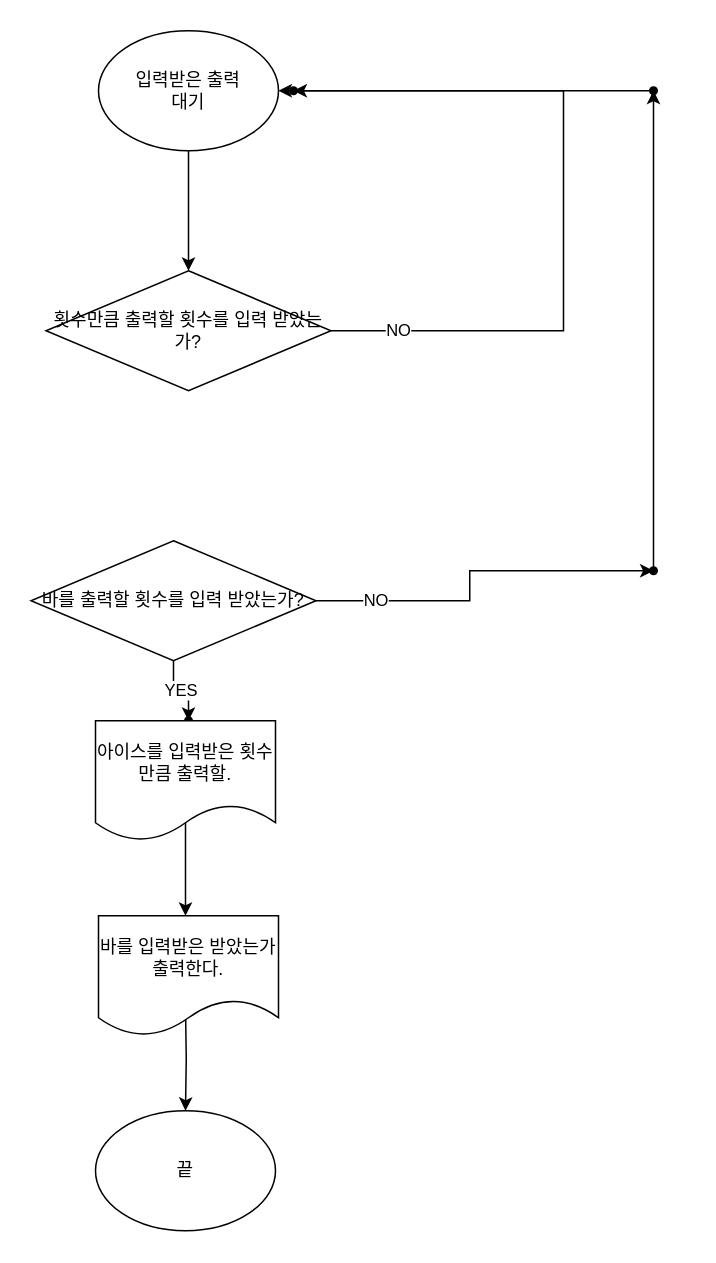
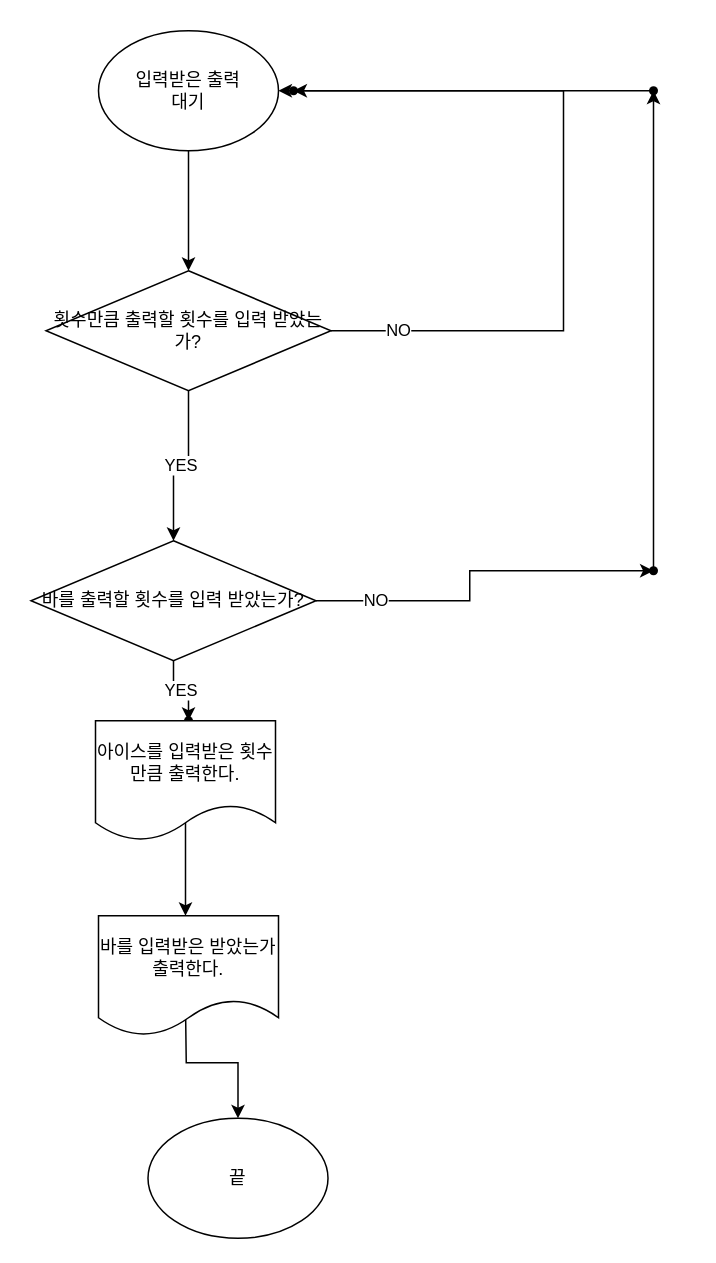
  <mxCell id="0" />
  <mxCell id="1" parent="0" />
  <mxCell id="2" value="" style="edgeStyle=orthogonalEdgeStyle;rounded=0;orthogonalLoop=1;jettySize=auto;html=1;" parent="1" edge="1"><mxGeometry relative="1" as="geometry"><mxPoint x="123" y="530" as="sourcePoint" /><mxPoint x="123" y="610" as="targetPoint" /></mxGeometry></mxCell>
  <mxCell id="3" value="" style="edgeStyle=orthogonalEdgeStyle;rounded=0;orthogonalLoop=1;jettySize=auto;html=1;" parent="1" target="18" edge="1"><mxGeometry relative="1" as="geometry"><mxPoint x="123" y="670" as="sourcePoint" /></mxGeometry></mxCell>
  <mxCell id="4" style="edgeStyle=orthogonalEdgeStyle;rounded=0;orthogonalLoop=1;jettySize=auto;html=1;entryX=0.5;entryY=0;entryDx=0;entryDy=0;" parent="1" source="5" target="8" edge="1"><mxGeometry relative="1" as="geometry"><mxPoint x="135" y="390" as="targetPoint" /></mxGeometry></mxCell>
  <mxCell id="5" value="입력받은 출력&lt;br&gt;대기" style="ellipse;whiteSpace=wrap;html=1;" parent="1" vertex="1"><mxGeometry x="65" y="20" width="120" height="80" as="geometry" /></mxCell>
  <mxCell id="6" value="NO" style="edgeStyle=orthogonalEdgeStyle;rounded=0;orthogonalLoop=1;jettySize=auto;html=1;entryX=1;entryY=0.5;entryDx=0;entryDy=0;" parent="1" source="8" target="5" edge="1"><mxGeometry x="-0.822" relative="1" as="geometry"><mxPoint x="325" y="40" as="targetPoint" /><Array as="points"><mxPoint x="375" y="220" /><mxPoint x="375" y="60" /></Array><mxPoint as="offset" /></mxGeometry></mxCell>
+ <mxCell id="7" value="YES" style="edgeStyle=orthogonalEdgeStyle;rounded=0;orthogonalLoop=1;jettySize=auto;html=1;" parent="1" source="8" target="11" edge="1"><mxGeometry relative="1" as="geometry" /></mxCell>
  <mxCell id="8" value="횟수만큼 출력할 횟수를 입력 받았는가?" style="rhombus;whiteSpace=wrap;html=1;" parent="1" vertex="1"><mxGeometry x="30" y="180" width="190" height="80" as="geometry" /></mxCell>
  <mxCell id="9" value="NO" style="edgeStyle=orthogonalEdgeStyle;rounded=0;orthogonalLoop=1;jettySize=auto;html=1;" parent="1" source="11" target="13" edge="1"><mxGeometry x="-0.674" relative="1" as="geometry"><mxPoint as="offset" /></mxGeometry></mxCell>
  <mxCell id="10" value="YES" style="edgeStyle=orthogonalEdgeStyle;rounded=0;orthogonalLoop=1;jettySize=auto;html=1;" parent="1" source="11" target="17" edge="1"><mxGeometry relative="1" as="geometry" /></mxCell>
  <mxCell id="11" value="바를 출력할 횟수를 입력 받았는가?" style="rhombus;whiteSpace=wrap;html=1;" parent="1" vertex="1"><mxGeometry x="20" y="360" width="190" height="80" as="geometry" /></mxCell>
  <mxCell id="12" value="" style="edgeStyle=orthogonalEdgeStyle;rounded=0;orthogonalLoop=1;jettySize=auto;html=1;" parent="1" source="13" target="15" edge="1"><mxGeometry relative="1" as="geometry" /></mxCell>
  <mxCell id="13" value="" style="shape=waypoint;sketch=0;size=6;pointerEvents=1;points=[];fillColor=default;resizable=0;rotatable=0;perimeter=centerPerimeter;snapToPoint=1;" parent="1" vertex="1"><mxGeometry x="415" y="360" width="40" height="40" as="geometry" /></mxCell>
  <mxCell id="14" value="" style="edgeStyle=orthogonalEdgeStyle;rounded=0;orthogonalLoop=1;jettySize=auto;html=1;" parent="1" source="15" target="16" edge="1"><mxGeometry relative="1" as="geometry" /></mxCell>
  <mxCell id="15" value="" style="shape=waypoint;sketch=0;size=6;pointerEvents=1;points=[];fillColor=default;resizable=0;rotatable=0;perimeter=centerPerimeter;snapToPoint=1;" parent="1" vertex="1"><mxGeometry x="415" y="40" width="40" height="40" as="geometry" /></mxCell>
  <mxCell id="16" value="" style="shape=waypoint;sketch=0;size=6;pointerEvents=1;points=[];fillColor=default;resizable=0;rotatable=0;perimeter=centerPerimeter;snapToPoint=1;" parent="1" vertex="1"><mxGeometry x="175" y="40" width="40" height="40" as="geometry" /></mxCell>
  <mxCell id="17" value="" style="shape=waypoint;sketch=0;size=6;pointerEvents=1;points=[];fillColor=default;resizable=0;rotatable=0;perimeter=centerPerimeter;snapToPoint=1;" parent="1" vertex="1"><mxGeometry x="105" y="460" width="40" height="40" as="geometry" /></mxCell>
- <mxCell id="18" value="끝" style="ellipse;whiteSpace=wrap;html=1;" parent="1" vertex="1"><mxGeometry x="63" y="740" width="120" height="80" as="geometry" /></mxCell>
- <mxCell id="19" value="아이스를 입력받은 횟수만큼 출력할." style="shape=document;whiteSpace=wrap;html=1;boundedLbl=1;" vertex="1" parent="1"><mxGeometry x="63" y="480" width="120" height="80" as="geometry" /></mxCell>
+ <mxCell id="18" value="끝" style="ellipse;whiteSpace=wrap;html=1;" parent="1" vertex="1"><mxGeometry x="98" y="745" width="120" height="80" as="geometry" /></mxCell>
+ <mxCell id="19" value="아이스를 입력받은 횟수만큼 출력한다." style="shape=document;whiteSpace=wrap;html=1;boundedLbl=1;" vertex="1" parent="1"><mxGeometry x="63" y="480" width="120" height="80" as="geometry" /></mxCell>
  <mxCell id="20" value="바를 입력받은 받았는가 출력한다." style="shape=document;whiteSpace=wrap;html=1;boundedLbl=1;" vertex="1" parent="1"><mxGeometry x="65" y="610" width="120" height="80" as="geometry" /></mxCell>
